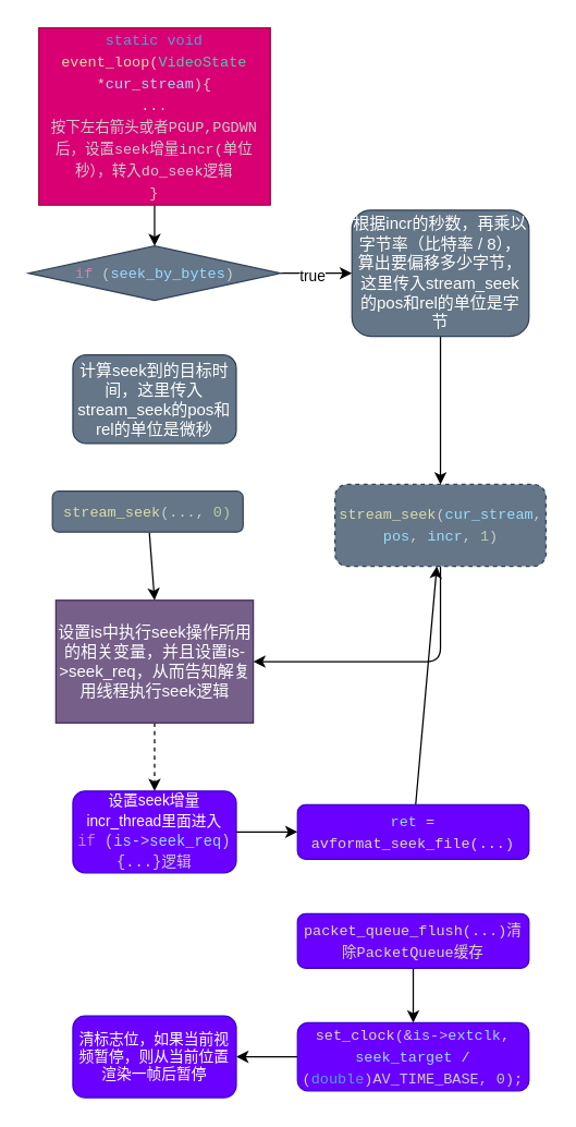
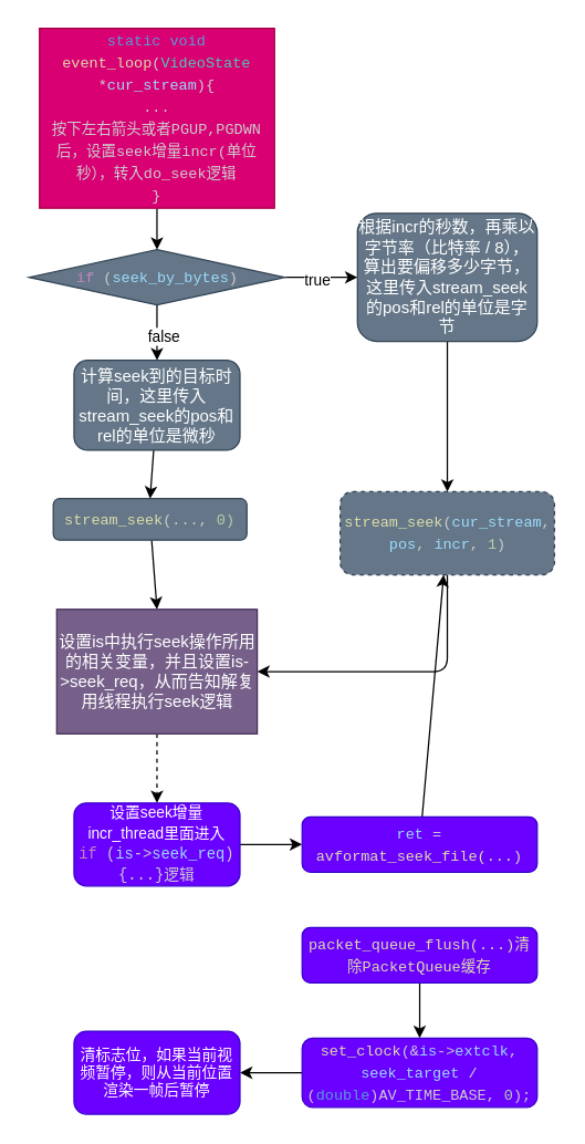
  <mxCell id="0" />
  <mxCell id="1" parent="0" />
  <mxCell id="2" style="edgeStyle=none;html=1;entryX=0.5;entryY=0;entryDx=0;entryDy=0;" edge="1" parent="1" source="3" target="8"><mxGeometry relative="1" as="geometry" /></mxCell>
  <mxCell id="3" value="&lt;div style=&quot;font-family: Menlo, Monaco, &amp;quot;Courier New&amp;quot;, monospace; font-size: 10.8px; line-height: 16px;&quot;&gt;&lt;div style=&quot;color: rgb(204, 204, 204); font-size: 10.8px; line-height: 16px;&quot;&gt;&lt;span style=&quot;color: rgb(86, 156, 214);&quot;&gt;static&lt;/span&gt; &lt;span style=&quot;color: rgb(86, 156, 214);&quot;&gt;void&lt;/span&gt; &lt;span style=&quot;color: rgb(220, 220, 170);&quot;&gt;event_loop&lt;/span&gt;(&lt;span style=&quot;color: rgb(78, 201, 176);&quot;&gt;VideoState&lt;/span&gt; &lt;span style=&quot;color: rgb(212, 212, 212);&quot;&gt;*&lt;/span&gt;&lt;span style=&quot;color: rgb(156, 220, 254);&quot;&gt;cur_stream&lt;/span&gt;){&lt;/div&gt;&lt;div style=&quot;color: rgb(204, 204, 204); font-size: 10.8px; line-height: 16px;&quot;&gt;...&lt;/div&gt;&lt;div style=&quot;color: rgb(204, 204, 204); font-size: 10.8px; line-height: 16px;&quot;&gt;按下左右箭头或者PGUP,PGDWN后，设置seek增量incr(单位秒），转入do_seek逻辑&lt;/div&gt;&lt;div style=&quot;color: rgb(204, 204, 204); font-size: 10.8px; line-height: 16px;&quot;&gt;}&lt;/div&gt;&lt;/div&gt;" style="rounded=0;whiteSpace=wrap;html=1;fillColor=#d80073;fontColor=#ffffff;strokeColor=#A50040;" vertex="1" parent="1"><mxGeometry x="28" y="20" width="170" height="130" as="geometry" /></mxCell>
  <mxCell id="4" style="edgeStyle=none;html=1;entryX=0;entryY=0.5;entryDx=0;entryDy=0;" edge="1" parent="1" source="8" target="10"><mxGeometry relative="1" as="geometry" /></mxCell>
  <mxCell id="5" value="true" style="edgeLabel;html=1;align=center;verticalAlign=middle;resizable=0;points=[];" vertex="1" connectable="0" parent="4"><mxGeometry x="-0.176" y="-1" relative="1" as="geometry"><mxPoint x="1" as="offset" /></mxGeometry></mxCell>
+ <mxCell id="6" style="edgeStyle=none;html=1;entryX=0.5;entryY=0;entryDx=0;entryDy=0;" edge="1" parent="1" source="8" target="12"><mxGeometry relative="1" as="geometry" /></mxCell>
+ <mxCell id="7" value="false" style="edgeLabel;html=1;align=center;verticalAlign=middle;resizable=0;points=[];" vertex="1" connectable="0" parent="6"><mxGeometry x="0.1" y="4" relative="1" as="geometry"><mxPoint as="offset" /></mxGeometry></mxCell>
  <mxCell id="8" value="&lt;div style=&quot;color: rgb(204, 204, 204); font-family: Menlo, Monaco, &amp;quot;Courier New&amp;quot;, monospace; font-size: 10.8px; line-height: 16px;&quot;&gt;&lt;span style=&quot;color: rgb(197, 134, 192);&quot;&gt;if&lt;/span&gt; (&lt;span style=&quot;color: rgb(156, 220, 254);&quot;&gt;seek_by_bytes&lt;/span&gt;)&lt;/div&gt;" style="rhombus;whiteSpace=wrap;html=1;labelBackgroundColor=none;fillColor=#647687;fontColor=#ffffff;strokeColor=#314354;" vertex="1" parent="1"><mxGeometry x="20.5" y="180" width="185" height="40" as="geometry" /></mxCell>
  <mxCell id="9" style="edgeStyle=none;html=1;entryX=0.5;entryY=0;entryDx=0;entryDy=0;" edge="1" parent="1" source="10" target="14"><mxGeometry relative="1" as="geometry" /></mxCell>
  <mxCell id="10" value="根据incr的秒数，再乘以字节率（比特率 / 8），算出要偏移多少字节，这里传入stream_seek的pos和rel的单位是字节" style="rounded=1;whiteSpace=wrap;html=1;labelBackgroundColor=none;fillColor=#647687;fontColor=#ffffff;strokeColor=#314354;" vertex="1" parent="1"><mxGeometry x="258" y="153.75" width="130" height="92.5" as="geometry" /></mxCell>
+ <mxCell id="11" style="edgeStyle=none;html=1;entryX=0.5;entryY=0;entryDx=0;entryDy=0;" edge="1" parent="1" source="12" target="16"><mxGeometry relative="1" as="geometry" /></mxCell>
  <mxCell id="12" value="计算seek到的目标时间，这里传入stream_seek的pos和rel的单位是微秒" style="rounded=1;whiteSpace=wrap;html=1;labelBackgroundColor=none;fillColor=#647687;fontColor=#ffffff;strokeColor=#314354;" vertex="1" parent="1"><mxGeometry x="53" y="260" width="120" height="65" as="geometry" /></mxCell>
  <mxCell id="13" style="edgeStyle=none;html=1;entryX=1;entryY=0.5;entryDx=0;entryDy=0;" edge="1" parent="1" source="14" target="18"><mxGeometry relative="1" as="geometry"><Array as="points"><mxPoint x="323" y="485" /></Array></mxGeometry></mxCell>
  <mxCell id="14" value="&lt;div style=&quot;color: rgb(204, 204, 204); font-family: Menlo, Monaco, &amp;quot;Courier New&amp;quot;, monospace; font-size: 10.8px; line-height: 16px;&quot;&gt;&lt;span style=&quot;color: rgb(220, 220, 170);&quot;&gt;stream_seek&lt;/span&gt;(&lt;span style=&quot;color: rgb(156, 220, 254);&quot;&gt;cur_stream&lt;/span&gt;, &lt;span style=&quot;color: rgb(156, 220, 254);&quot;&gt;pos&lt;/span&gt;, &lt;span style=&quot;color: rgb(156, 220, 254);&quot;&gt;incr&lt;/span&gt;, &lt;span style=&quot;color: rgb(181, 206, 168);&quot;&gt;1&lt;/span&gt;)&lt;/div&gt;" style="rounded=1;whiteSpace=wrap;html=1;labelBackgroundColor=none;fillColor=#647687;fontColor=#ffffff;strokeColor=#314354;dashed=1;" vertex="1" parent="1"><mxGeometry x="245.5" y="355" width="155" height="60" as="geometry" /></mxCell>
  <mxCell id="15" style="edgeStyle=none;html=1;entryX=0.5;entryY=0;entryDx=0;entryDy=0;" edge="1" parent="1" source="16" target="18"><mxGeometry relative="1" as="geometry" /></mxCell>
  <mxCell id="16" value="&lt;span style=&quot;font-family: Menlo, Monaco, &amp;quot;Courier New&amp;quot;, monospace; font-size: 10.8px; color: rgb(220, 220, 170);&quot;&gt;stream_seek&lt;/span&gt;&lt;span style=&quot;font-family: Menlo, Monaco, &amp;quot;Courier New&amp;quot;, monospace; font-size: 10.8px; color: rgb(204, 204, 204);&quot;&gt;(...,&amp;nbsp;&lt;/span&gt;&lt;font style=&quot;font-family: Menlo, Monaco, &amp;quot;Courier New&amp;quot;, monospace; font-size: 10.8px;&quot; color=&quot;#b5cea8&quot;&gt;0)&lt;/font&gt;" style="rounded=1;whiteSpace=wrap;html=1;labelBackgroundColor=none;fillColor=#647687;fontColor=#ffffff;strokeColor=#314354;" vertex="1" parent="1"><mxGeometry x="38" y="360" width="140" height="30" as="geometry" /></mxCell>
  <mxCell id="17" style="edgeStyle=none;html=1;entryX=0.5;entryY=0;entryDx=0;entryDy=0;fontSize=11;dashed=1;" edge="1" parent="1" source="18" target="20"><mxGeometry relative="1" as="geometry" /></mxCell>
  <mxCell id="18" value="设置is中执行seek操作所用的相关变量，并且设置is-&amp;gt;seek_req，从而告知解复用线程执行seek逻辑" style="rounded=0;whiteSpace=wrap;html=1;labelBackgroundColor=none;fillColor=#76608a;fontColor=#ffffff;strokeColor=#432D57;" vertex="1" parent="1"><mxGeometry x="40.5" y="440" width="145" height="90" as="geometry" /></mxCell>
  <mxCell id="19" style="edgeStyle=none;html=1;entryX=0;entryY=0.5;entryDx=0;entryDy=0;fontSize=11;" edge="1" parent="1" source="20" target="22"><mxGeometry relative="1" as="geometry" /></mxCell>
  <mxCell id="20" value="&lt;font style=&quot;font-size: 11px;&quot;&gt;设置seek增量incr_thread里面进入&lt;span style=&quot;color: rgb(204, 204, 204); font-family: Menlo, Monaco, &amp;quot;Courier New&amp;quot;, monospace;&quot;&gt;        &lt;/span&gt;&lt;span style=&quot;font-family: Menlo, Monaco, &amp;quot;Courier New&amp;quot;, monospace; color: rgb(197, 134, 192);&quot;&gt;if&lt;/span&gt;&lt;span style=&quot;color: rgb(204, 204, 204); font-family: Menlo, Monaco, &amp;quot;Courier New&amp;quot;, monospace;&quot;&gt; (&lt;/span&gt;&lt;span style=&quot;font-family: Menlo, Monaco, &amp;quot;Courier New&amp;quot;, monospace; color: rgb(156, 220, 254);&quot;&gt;is&lt;/span&gt;&lt;span style=&quot;color: rgb(204, 204, 204); font-family: Menlo, Monaco, &amp;quot;Courier New&amp;quot;, monospace;&quot;&gt;-&amp;gt;&lt;/span&gt;&lt;span style=&quot;font-family: Menlo, Monaco, &amp;quot;Courier New&amp;quot;, monospace; color: rgb(156, 220, 254);&quot;&gt;seek_req&lt;/span&gt;&lt;span style=&quot;color: rgb(204, 204, 204); font-family: Menlo, Monaco, &amp;quot;Courier New&amp;quot;, monospace;&quot;&gt;)&lt;/span&gt;&lt;/font&gt;&lt;div style=&quot;color: rgb(204, 204, 204); font-family: Menlo, Monaco, &amp;quot;Courier New&amp;quot;, monospace; line-height: 16px; font-size: 11px;&quot;&gt;&lt;div style=&quot;&quot;&gt;&lt;font style=&quot;font-size: 11px;&quot;&gt;        {...}逻辑&lt;/font&gt;&lt;/div&gt;&lt;/div&gt;" style="rounded=1;whiteSpace=wrap;html=1;labelBackgroundColor=none;fillColor=#6a00ff;fontColor=#ffffff;strokeColor=#3700CC;" vertex="1" parent="1"><mxGeometry x="53" y="580" width="120" height="60" as="geometry" /></mxCell>
  <mxCell id="21" style="edgeStyle=none;html=1;fontSize=11;" edge="1" parent="1" source="22" target="14"><mxGeometry relative="1" as="geometry" /></mxCell>
  <mxCell id="22" value="&lt;div style=&quot;color: rgb(204, 204, 204); font-family: Menlo, Monaco, &amp;quot;Courier New&amp;quot;, monospace; font-size: 10.8px; line-height: 16px;&quot;&gt;&lt;span style=&quot;color: rgb(156, 220, 254);&quot;&gt;ret&lt;/span&gt; &lt;span style=&quot;color: rgb(212, 212, 212);&quot;&gt;=&lt;/span&gt; &lt;span style=&quot;color: rgb(220, 220, 170);&quot;&gt;avformat_seek_file(...)&lt;/span&gt;&lt;/div&gt;" style="rounded=1;whiteSpace=wrap;html=1;labelBackgroundColor=none;fontSize=11;fillColor=#6a00ff;fontColor=#ffffff;strokeColor=#3700CC;" vertex="1" parent="1"><mxGeometry x="218" y="590" width="170" height="40" as="geometry" /></mxCell>
  <mxCell id="23" style="edgeStyle=none;html=1;entryX=0.5;entryY=0;entryDx=0;entryDy=0;fontSize=11;" edge="1" parent="1" source="24" target="26"><mxGeometry relative="1" as="geometry" /></mxCell>
  <mxCell id="24" value="&lt;div style=&quot;color: rgb(204, 204, 204); font-family: Menlo, Monaco, &amp;quot;Courier New&amp;quot;, monospace; font-size: 10.8px; line-height: 16px;&quot;&gt;&lt;div style=&quot;font-size: 10.8px; line-height: 16px;&quot;&gt;&lt;span style=&quot;color: rgb(220, 220, 170);&quot;&gt;packet_queue_flush(...)清除PacketQueue缓存&lt;/span&gt;&lt;/div&gt;&lt;/div&gt;" style="rounded=1;whiteSpace=wrap;html=1;labelBackgroundColor=none;fontSize=11;fillColor=#6a00ff;fontColor=#ffffff;strokeColor=#3700CC;" vertex="1" parent="1"><mxGeometry x="218" y="670" width="170" height="40" as="geometry" /></mxCell>
  <mxCell id="25" style="edgeStyle=none;html=1;entryX=1;entryY=0.5;entryDx=0;entryDy=0;fontSize=11;" edge="1" parent="1" source="26" target="27"><mxGeometry relative="1" as="geometry" /></mxCell>
  <mxCell id="26" value="&lt;div style=&quot;color: rgb(204, 204, 204); font-family: Menlo, Monaco, &amp;quot;Courier New&amp;quot;, monospace; font-size: 10.8px; line-height: 16px;&quot;&gt;&lt;div style=&quot;font-size: 10.8px; line-height: 16px;&quot;&gt;&lt;div style=&quot;font-size: 10.8px; line-height: 16px;&quot;&gt;&lt;span style=&quot;color: rgb(220, 220, 170);&quot;&gt;set_clock&lt;/span&gt;(&lt;span style=&quot;color: rgb(212, 212, 212);&quot;&gt;&amp;amp;&lt;/span&gt;&lt;span style=&quot;color: rgb(156, 220, 254);&quot;&gt;is&lt;/span&gt;-&amp;gt;&lt;span style=&quot;color: rgb(156, 220, 254);&quot;&gt;extclk&lt;/span&gt;, &lt;span style=&quot;color: rgb(156, 220, 254);&quot;&gt;seek_target&lt;/span&gt; &lt;span style=&quot;color: rgb(212, 212, 212);&quot;&gt;/&lt;/span&gt; (&lt;span style=&quot;color: rgb(86, 156, 214);&quot;&gt;double&lt;/span&gt;)AV_TIME_BASE, &lt;span style=&quot;color: rgb(181, 206, 168);&quot;&gt;0&lt;/span&gt;);&lt;/div&gt;&lt;/div&gt;&lt;/div&gt;" style="rounded=1;whiteSpace=wrap;html=1;labelBackgroundColor=none;fontSize=11;fillColor=#6a00ff;fontColor=#ffffff;strokeColor=#3700CC;" vertex="1" parent="1"><mxGeometry x="218" y="750" width="170" height="50" as="geometry" /></mxCell>
  <mxCell id="27" value="清标志位，如果当前视频暂停，则从当前位置渲染一帧后暂停" style="rounded=1;whiteSpace=wrap;html=1;labelBackgroundColor=none;fontSize=11;fillColor=#6a00ff;fontColor=#ffffff;strokeColor=#3700CC;" vertex="1" parent="1"><mxGeometry x="53" y="745" width="120" height="60" as="geometry" /></mxCell>
